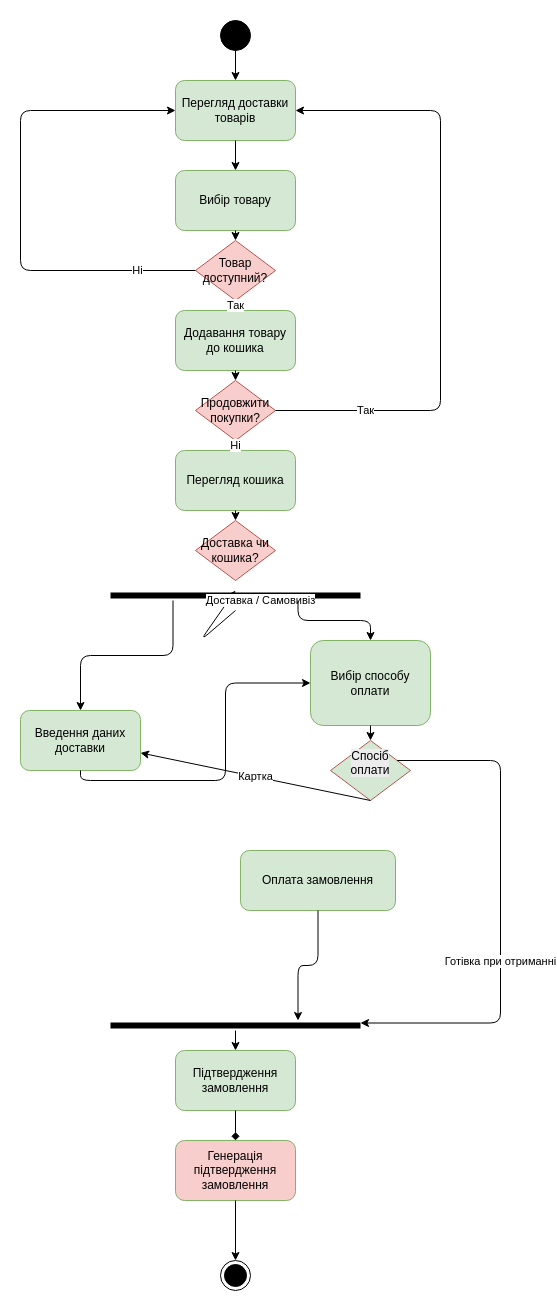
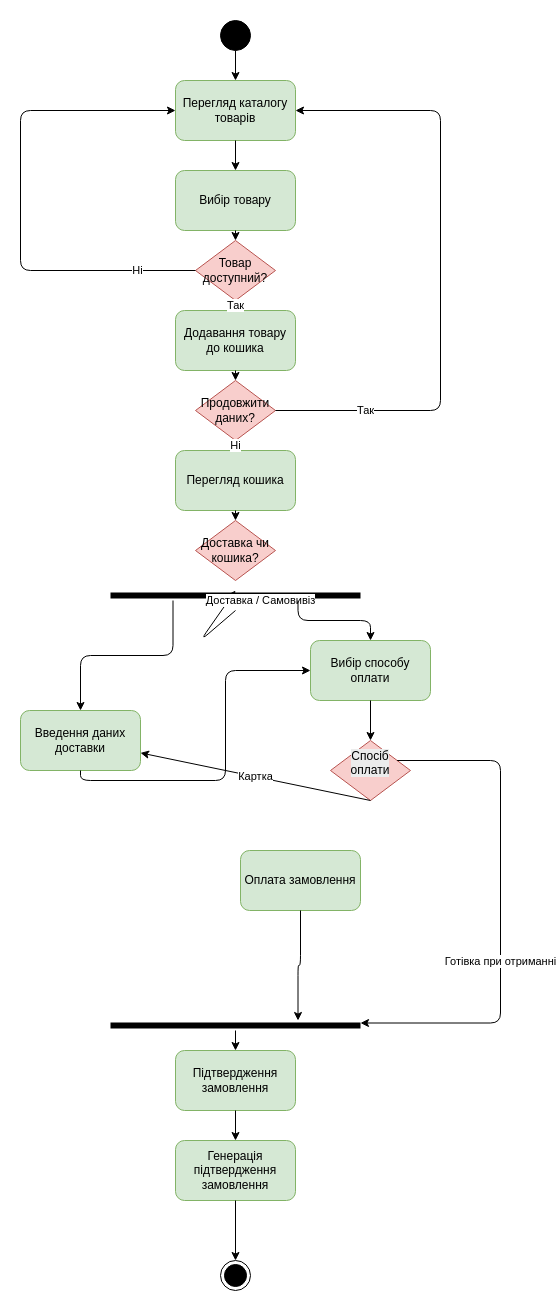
  <mxCell id="0" />
  <mxCell id="1" parent="0" />
  <mxCell id="2" value="" style="ellipse;fillColor=#000000;strokeColor=#000000;" parent="1" vertex="1"><mxGeometry x="220" y="20" width="30" height="30" as="geometry" /></mxCell>
- <mxCell id="3" value="Перегляд доставки товарів" style="rounded=1;whiteSpace=wrap;html=1;fillColor=#d5e8d4;strokeColor=#82b366;" parent="1" vertex="1"><mxGeometry x="175" y="80" width="120" height="60" as="geometry" /></mxCell>
+ <mxCell id="3" value="Перегляд каталогу товарів" style="rounded=1;whiteSpace=wrap;html=1;fillColor=#d5e8d4;strokeColor=#82b366;" parent="1" vertex="1"><mxGeometry x="175" y="80" width="120" height="60" as="geometry" /></mxCell>
  <mxCell id="4" value="Вибір товару" style="rounded=1;whiteSpace=wrap;html=1;fillColor=#d5e8d4;strokeColor=#82b366;" parent="1" vertex="1"><mxGeometry x="175" y="170" width="120" height="60" as="geometry" /></mxCell>
  <mxCell id="5" value="Додавання товару до кошика" style="rounded=1;whiteSpace=wrap;html=1;fillColor=#d5e8d4;strokeColor=#82b366;" parent="1" vertex="1"><mxGeometry x="175" y="310" width="120" height="60" as="geometry" /></mxCell>
  <mxCell id="6" value="Перегляд кошика" style="rounded=1;whiteSpace=wrap;html=1;fillColor=#d5e8d4;strokeColor=#82b366;" parent="1" vertex="1"><mxGeometry x="175" y="450" width="120" height="60" as="geometry" /></mxCell>
  <mxCell id="7" value="Введення даних доставки" style="rounded=1;whiteSpace=wrap;html=1;fillColor=#d5e8d4;strokeColor=#82b366;" parent="1" vertex="1"><mxGeometry x="20" y="710" width="120" height="60" as="geometry" /></mxCell>
- <mxCell id="8" value="Вибір способу оплати" style="rounded=1;whiteSpace=wrap;html=1;fillColor=#d5e8d4;strokeColor=#82b366;" parent="1" vertex="1"><mxGeometry x="310" y="640" width="120" height="85" as="geometry" /></mxCell>
- <mxCell id="9" value="Оплата замовлення" style="rounded=1;whiteSpace=wrap;html=1;fillColor=#d5e8d4;strokeColor=#82b366;" parent="1" vertex="1"><mxGeometry x="240" y="850" width="155" height="60" as="geometry" /></mxCell>
+ <mxCell id="8" value="Вибір способу оплати" style="rounded=1;whiteSpace=wrap;html=1;fillColor=#d5e8d4;strokeColor=#82b366;" parent="1" vertex="1"><mxGeometry x="310" y="640" width="120" height="60" as="geometry" /></mxCell>
+ <mxCell id="9" value="Оплата замовлення" style="rounded=1;whiteSpace=wrap;html=1;fillColor=#d5e8d4;strokeColor=#82b366;" parent="1" vertex="1"><mxGeometry x="240" y="850" width="120" height="60" as="geometry" /></mxCell>
  <mxCell id="10" value="Підтвердження замовлення" style="rounded=1;whiteSpace=wrap;html=1;fillColor=#d5e8d4;strokeColor=#82b366;" parent="1" vertex="1"><mxGeometry x="175" y="1050" width="120" height="60" as="geometry" /></mxCell>
- <mxCell id="11" value="Генерація підтвердження замовлення" style="rounded=1;whiteSpace=wrap;html=1;fillColor=#f8cecc;strokeColor=#82b366;" parent="1" vertex="1"><mxGeometry x="175" y="1140" width="120" height="60" as="geometry" /></mxCell>
+ <mxCell id="11" value="Генерація підтвердження замовлення" style="rounded=1;whiteSpace=wrap;html=1;fillColor=#d5e8d4;strokeColor=#82b366;" parent="1" vertex="1"><mxGeometry x="175" y="1140" width="120" height="60" as="geometry" /></mxCell>
  <mxCell id="12" value="" style="rhombus;whiteSpace=wrap;html=1;fillColor=#f8cecc;strokeColor=#b85450;" parent="1" vertex="1"><mxGeometry x="195" y="240" width="80" height="60" as="geometry" /></mxCell>
  <mxCell id="13" value="" style="rhombus;whiteSpace=wrap;html=1;fillColor=#f8cecc;strokeColor=#b85450;" parent="1" vertex="1"><mxGeometry x="195" y="380" width="80" height="60" as="geometry" /></mxCell>
  <mxCell id="14" value="" style="rhombus;whiteSpace=wrap;html=1;fillColor=#f8cecc;strokeColor=#b85450;" parent="1" vertex="1"><mxGeometry x="195" y="520" width="80" height="60" as="geometry" /></mxCell>
- <mxCell id="15" value="&#10;&lt;span style=&quot;color: rgb(0, 0, 0); font-family: Helvetica; font-size: 12px; font-style: normal; font-variant-ligatures: normal; font-variant-caps: normal; font-weight: 400; letter-spacing: normal; orphans: 2; text-align: center; text-indent: 0px; text-transform: none; widows: 2; word-spacing: 0px; -webkit-text-stroke-width: 0px; white-space: normal; background-color: rgb(236, 236, 236); text-decoration-thickness: initial; text-decoration-style: initial; text-decoration-color: initial; display: inline !important; float: none;&quot;&gt;Спосіб оплати&lt;/span&gt;&#10;&#10;" style="rhombus;whiteSpace=wrap;html=1;fillColor=#d5e8d4;strokeColor=#b85450;" parent="1" vertex="1"><mxGeometry x="330" y="740" width="80" height="60" as="geometry" /></mxCell>
+ <mxCell id="15" value="&#10;&lt;span style=&quot;color: rgb(0, 0, 0); font-family: Helvetica; font-size: 12px; font-style: normal; font-variant-ligatures: normal; font-variant-caps: normal; font-weight: 400; letter-spacing: normal; orphans: 2; text-align: center; text-indent: 0px; text-transform: none; widows: 2; word-spacing: 0px; -webkit-text-stroke-width: 0px; white-space: normal; background-color: rgb(236, 236, 236); text-decoration-thickness: initial; text-decoration-style: initial; text-decoration-color: initial; display: inline !important; float: none;&quot;&gt;Спосіб оплати&lt;/span&gt;&#10;&#10;" style="rhombus;whiteSpace=wrap;html=1;fillColor=#f8cecc;strokeColor=#b85450;" parent="1" vertex="1"><mxGeometry x="330" y="740" width="80" height="60" as="geometry" /></mxCell>
  <mxCell id="16" value="" style="shape=line;html=1;strokeWidth=6;strokeColor=#000000;" parent="1" vertex="1"><mxGeometry x="110" y="590" width="250" height="10" as="geometry" /></mxCell>
  <mxCell id="17" value="" style="shape=line;html=1;strokeWidth=6;strokeColor=#000000;" parent="1" vertex="1"><mxGeometry x="110" y="1020" width="250" height="10" as="geometry" /></mxCell>
  <mxCell id="18" value="" style="ellipse;html=1;shape=endState;fillColor=#000000;strokeColor=#000000;" parent="1" vertex="1"><mxGeometry x="220" y="1260" width="30" height="30" as="geometry" /></mxCell>
  <mxCell id="19" value="" style="endArrow=classic;html=1;exitX=0.5;exitY=1;exitDx=0;exitDy=0;entryX=0.5;entryY=0;entryDx=0;entryDy=0;" parent="1" source="2" target="3" edge="1"><mxGeometry width="50" height="50" relative="1" as="geometry"><mxPoint x="230" y="390" as="sourcePoint" /><mxPoint x="280" y="340" as="targetPoint" /></mxGeometry></mxCell>
  <mxCell id="20" value="" style="endArrow=classic;html=1;exitX=0.5;exitY=1;exitDx=0;exitDy=0;entryX=0.5;entryY=0;entryDx=0;entryDy=0;" parent="1" source="3" target="4" edge="1"><mxGeometry width="50" height="50" relative="1" as="geometry"><mxPoint x="230" y="390" as="sourcePoint" /><mxPoint x="280" y="340" as="targetPoint" /></mxGeometry></mxCell>
  <mxCell id="21" value="" style="endArrow=classic;html=1;exitX=0.5;exitY=1;exitDx=0;exitDy=0;entryX=0.5;entryY=0;entryDx=0;entryDy=0;" parent="1" source="4" target="12" edge="1"><mxGeometry width="50" height="50" relative="1" as="geometry"><mxPoint x="230" y="390" as="sourcePoint" /><mxPoint x="280" y="340" as="targetPoint" /></mxGeometry></mxCell>
  <mxCell id="22" value="Так" style="endArrow=classic;html=1;exitX=0.5;exitY=1;exitDx=0;exitDy=0;entryX=0.5;entryY=0;entryDx=0;entryDy=0;" parent="1" source="12" target="5" edge="1"><mxGeometry width="50" height="50" relative="1" as="geometry"><mxPoint x="230" y="390" as="sourcePoint" /><mxPoint x="280" y="340" as="targetPoint" /></mxGeometry></mxCell>
  <mxCell id="23" value="Ні" style="endArrow=classic;html=1;exitX=0;exitY=0.5;exitDx=0;exitDy=0;entryX=0;entryY=0.5;entryDx=0;entryDy=0;edgeStyle=orthogonalEdgeStyle;" parent="1" source="12" target="3" edge="1"><mxGeometry x="-0.765" width="50" height="50" relative="1" as="geometry"><mxPoint x="230" y="390" as="sourcePoint" /><mxPoint x="280" y="340" as="targetPoint" /><Array as="points"><mxPoint x="20" y="270" /><mxPoint x="20" y="110" /></Array><mxPoint as="offset" /></mxGeometry></mxCell>
  <mxCell id="24" value="" style="endArrow=classic;html=1;exitX=0.5;exitY=1;exitDx=0;exitDy=0;entryX=0.5;entryY=0;entryDx=0;entryDy=0;" parent="1" source="5" target="13" edge="1"><mxGeometry width="50" height="50" relative="1" as="geometry"><mxPoint x="230" y="390" as="sourcePoint" /><mxPoint x="280" y="340" as="targetPoint" /></mxGeometry></mxCell>
  <mxCell id="25" value="Так" style="endArrow=classic;html=1;exitX=1;exitY=0.5;exitDx=0;exitDy=0;entryX=1;entryY=0.5;entryDx=0;entryDy=0;edgeStyle=orthogonalEdgeStyle;" parent="1" source="13" target="3" edge="1"><mxGeometry x="-0.706" width="50" height="50" relative="1" as="geometry"><mxPoint x="230" y="390" as="sourcePoint" /><mxPoint x="280" y="340" as="targetPoint" /><Array as="points"><mxPoint x="440" y="410" /><mxPoint x="440" y="110" /></Array><mxPoint as="offset" /></mxGeometry></mxCell>
  <mxCell id="26" value="Ні" style="endArrow=classic;html=1;exitX=0.5;exitY=1;exitDx=0;exitDy=0;entryX=0.5;entryY=0;entryDx=0;entryDy=0;" parent="1" source="13" target="6" edge="1"><mxGeometry width="50" height="50" relative="1" as="geometry"><mxPoint x="230" y="390" as="sourcePoint" /><mxPoint x="280" y="340" as="targetPoint" /></mxGeometry></mxCell>
  <mxCell id="27" value="" style="endArrow=classic;html=1;exitX=0.5;exitY=1;exitDx=0;exitDy=0;entryX=0.5;entryY=0;entryDx=0;entryDy=0;" parent="1" source="6" target="14" edge="1"><mxGeometry width="50" height="50" relative="1" as="geometry"><mxPoint x="230" y="390" as="sourcePoint" /><mxPoint x="280" y="340" as="targetPoint" /></mxGeometry></mxCell>
  <mxCell id="28" value="Доставка / Самовивіз" style="endArrow=classic;html=1;exitX=0.5;exitY=1;exitDx=0;exitDy=0;entryX=0.5;entryY=0;entryDx=0;entryDy=0;" parent="1" target="16" edge="1"><mxGeometry x="1" y="-27" width="50" height="50" relative="1" as="geometry"><mxPoint x="235" y="610" as="sourcePoint" /><mxPoint x="280" y="370" as="targetPoint" /><Array as="points"><mxPoint x="200" y="640" /></Array><mxPoint x="3" y="-6" as="offset" /></mxGeometry></mxCell>
  <mxCell id="29" value="" style="endArrow=classic;html=1;exitX=0.25;exitY=1;exitDx=0;exitDy=0;entryX=0.5;entryY=0;entryDx=0;entryDy=0;edgeStyle=orthogonalEdgeStyle;" parent="1" source="16" target="7" edge="1"><mxGeometry width="50" height="50" relative="1" as="geometry"><mxPoint x="230" y="390" as="sourcePoint" /><mxPoint x="280" y="340" as="targetPoint" /></mxGeometry></mxCell>
  <mxCell id="30" value="" style="endArrow=classic;html=1;exitX=0.75;exitY=1;exitDx=0;exitDy=0;entryX=0.5;entryY=0;entryDx=0;entryDy=0;edgeStyle=orthogonalEdgeStyle;" parent="1" source="16" target="8" edge="1"><mxGeometry width="50" height="50" relative="1" as="geometry"><mxPoint x="230" y="390" as="sourcePoint" /><mxPoint x="280" y="340" as="targetPoint" /></mxGeometry></mxCell>
  <mxCell id="31" value="" style="endArrow=classic;html=1;exitX=0.5;exitY=1;exitDx=0;exitDy=0;entryX=0;entryY=0.5;entryDx=0;entryDy=0;edgeStyle=orthogonalEdgeStyle;" parent="1" source="7" target="8" edge="1"><mxGeometry width="50" height="50" relative="1" as="geometry"><mxPoint x="230" y="700" as="sourcePoint" /><mxPoint x="280" y="650" as="targetPoint" /></mxGeometry></mxCell>
  <mxCell id="32" value="" style="endArrow=classic;html=1;" parent="1" source="8" target="15" edge="1"><mxGeometry width="50" height="50" relative="1" as="geometry"><mxPoint x="370" y="690" as="sourcePoint" /><mxPoint x="280" y="650" as="targetPoint" /></mxGeometry></mxCell>
  <mxCell id="33" value="Картка" style="endArrow=classic;html=1;exitX=0.5;exitY=1;exitDx=0;exitDy=0;" parent="1" source="15" target="7" edge="1"><mxGeometry width="50" height="50" relative="1" as="geometry"><mxPoint x="230" y="700" as="sourcePoint" /><mxPoint x="280" y="650" as="targetPoint" /></mxGeometry></mxCell>
  <mxCell id="34" value="Готівка при отриманні" style="endArrow=classic;html=1;entryX=1;entryY=0.25;entryDx=0;entryDy=0;edgeStyle=orthogonalEdgeStyle;" parent="1" source="15" target="17" edge="1"><mxGeometry x="0.2" width="50" height="50" relative="1" as="geometry"><mxPoint x="420" y="760" as="sourcePoint" /><mxPoint x="280" y="650" as="targetPoint" /><Array as="points"><mxPoint x="500" y="760" /><mxPoint x="500" y="1023" /></Array><mxPoint as="offset" /></mxGeometry></mxCell>
  <mxCell id="35" value="" style="endArrow=classic;html=1;exitX=0.5;exitY=1;exitDx=0;exitDy=0;entryX=0.75;entryY=0;entryDx=0;entryDy=0;edgeStyle=orthogonalEdgeStyle;" parent="1" source="9" target="17" edge="1"><mxGeometry width="50" height="50" relative="1" as="geometry"><mxPoint x="230" y="700" as="sourcePoint" /><mxPoint x="280" y="650" as="targetPoint" /></mxGeometry></mxCell>
  <mxCell id="36" value="" style="endArrow=classic;html=1;exitX=0.5;exitY=1;exitDx=0;exitDy=0;entryX=0.5;entryY=0;entryDx=0;entryDy=0;" parent="1" source="17" target="10" edge="1"><mxGeometry width="50" height="50" relative="1" as="geometry"><mxPoint x="230" y="970" as="sourcePoint" /><mxPoint x="280" y="920" as="targetPoint" /></mxGeometry></mxCell>
- <mxCell id="37" value="" style="endArrow=diamond;html=1;exitX=0.5;exitY=1;exitDx=0;exitDy=0;entryX=0.5;entryY=0;entryDx=0;entryDy=0;" parent="1" source="10" target="11" edge="1"><mxGeometry width="50" height="50" relative="1" as="geometry"><mxPoint x="230" y="970" as="sourcePoint" /><mxPoint x="280" y="920" as="targetPoint" /></mxGeometry></mxCell>
+ <mxCell id="37" value="" style="endArrow=classic;html=1;exitX=0.5;exitY=1;exitDx=0;exitDy=0;entryX=0.5;entryY=0;entryDx=0;entryDy=0;" parent="1" source="10" target="11" edge="1"><mxGeometry width="50" height="50" relative="1" as="geometry"><mxPoint x="230" y="970" as="sourcePoint" /><mxPoint x="280" y="920" as="targetPoint" /></mxGeometry></mxCell>
  <mxCell id="38" value="" style="endArrow=classic;html=1;exitX=0.5;exitY=1;exitDx=0;exitDy=0;entryX=0.5;entryY=0;entryDx=0;entryDy=0;" parent="1" source="11" target="18" edge="1"><mxGeometry width="50" height="50" relative="1" as="geometry"><mxPoint x="230" y="970" as="sourcePoint" /><mxPoint x="235" y="1230" as="targetPoint" /></mxGeometry></mxCell>
  <mxCell id="39" value="Товар доступний?" style="text;html=1;strokeColor=none;fillColor=none;align=center;verticalAlign=middle;whiteSpace=wrap;rounded=0;" parent="1" vertex="1"><mxGeometry x="185" y="260" width="100" height="20" as="geometry" /></mxCell>
- <mxCell id="40" value="Продовжити покупки?" style="text;html=1;strokeColor=none;fillColor=none;align=center;verticalAlign=middle;whiteSpace=wrap;rounded=0;" parent="1" vertex="1"><mxGeometry x="185" y="400" width="100" height="20" as="geometry" /></mxCell>
+ <mxCell id="40" value="Продовжити даних?" style="text;html=1;strokeColor=none;fillColor=none;align=center;verticalAlign=middle;whiteSpace=wrap;rounded=0;" parent="1" vertex="1"><mxGeometry x="185" y="400" width="100" height="20" as="geometry" /></mxCell>
  <mxCell id="41" value="Доставка чи кошика?" style="text;html=1;strokeColor=none;fillColor=none;align=center;verticalAlign=middle;whiteSpace=wrap;rounded=0;" parent="1" vertex="1"><mxGeometry x="185" y="540" width="100" height="20" as="geometry" /></mxCell>
